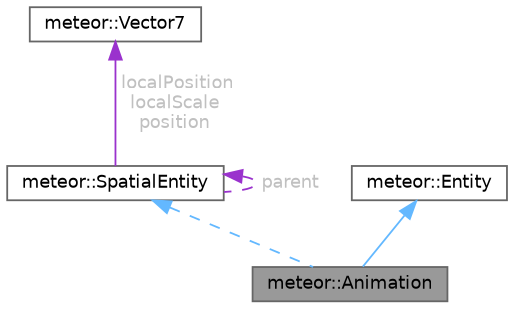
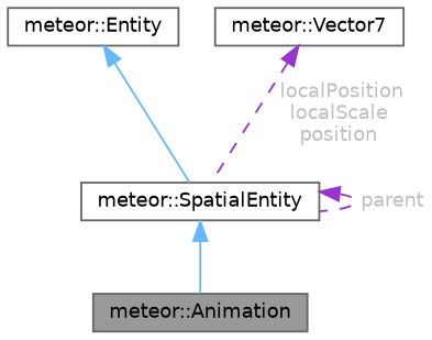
  digraph {
    node [color=gray40 fillcolor=white fontname=Helvetica fontsize=10 shape=box style=filled]
    edge [color=steelblue1 dir=back fontname=Helvetica fontsize=10 labelfontname=Helvetica labelfontsize=10 style=solid]
    n1 [fillcolor=grey60 fontcolor=black height=0.2 label="meteor::Animation" width=0.4]
    n2 [height=0.2 label="meteor::SpatialEntity" width=0.4]
    n3 [height=0.2 label="meteor::Entity" width=0.4]
    n4 [height=0.2 label="meteor::Vector7" width=0.4]
-   n2 -> n1 [style=dashed]
+   n2 -> n1
    n2 -> n2 [color=darkorchid3 fontcolor=grey label=" parent" style=dashed]
-   n3 -> n1
-   n4 -> n2 [color=darkorchid3 fontcolor=grey label=" localPosition\nlocalScale\nposition"]
+   n3 -> n2
+   n4 -> n2 [color=darkorchid3 fontcolor=grey label=" localPosition\nlocalScale\nposition" style=dashed]
  }
